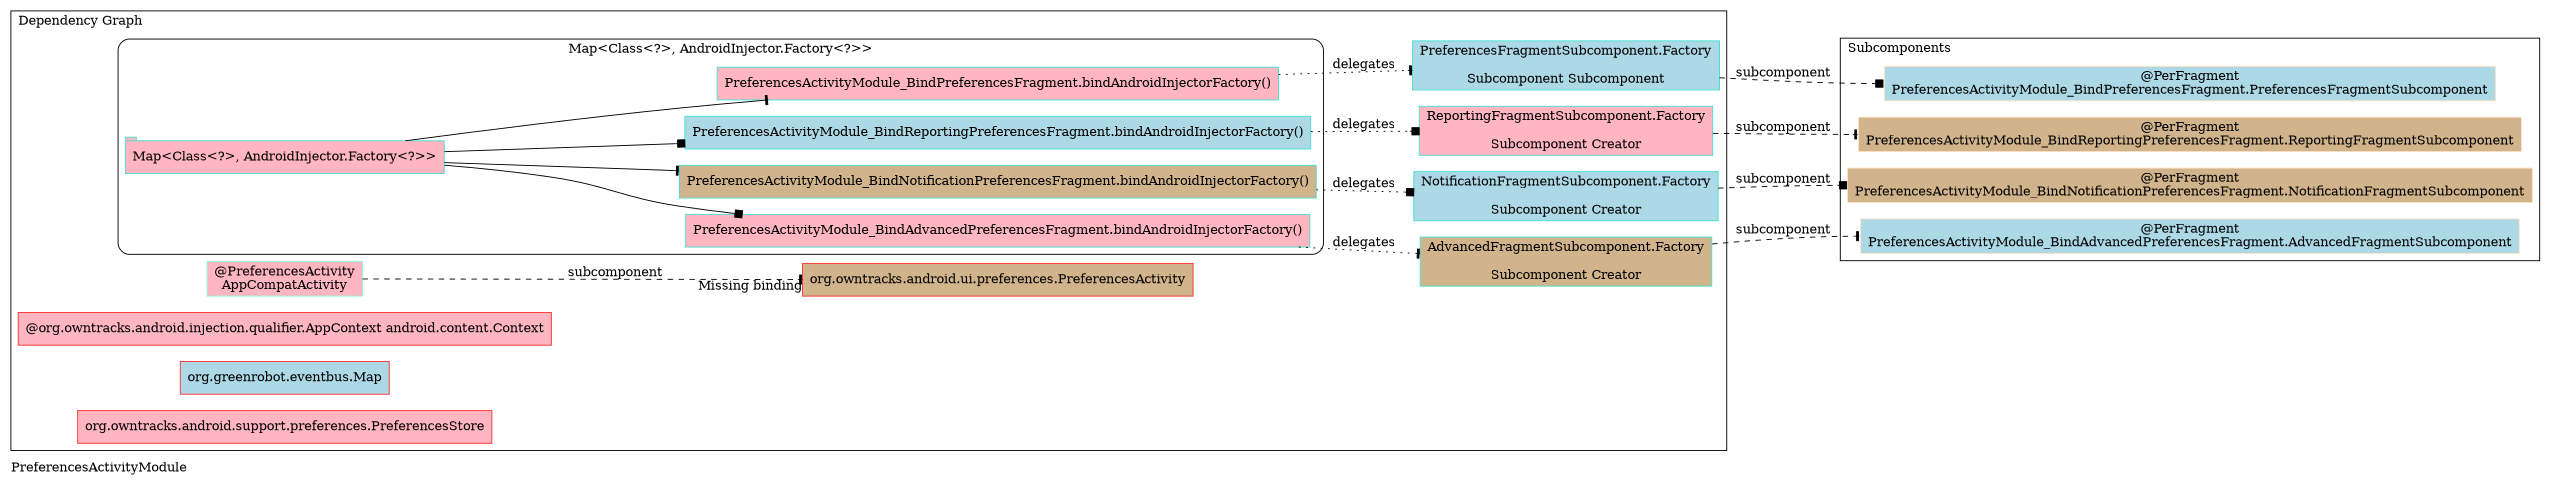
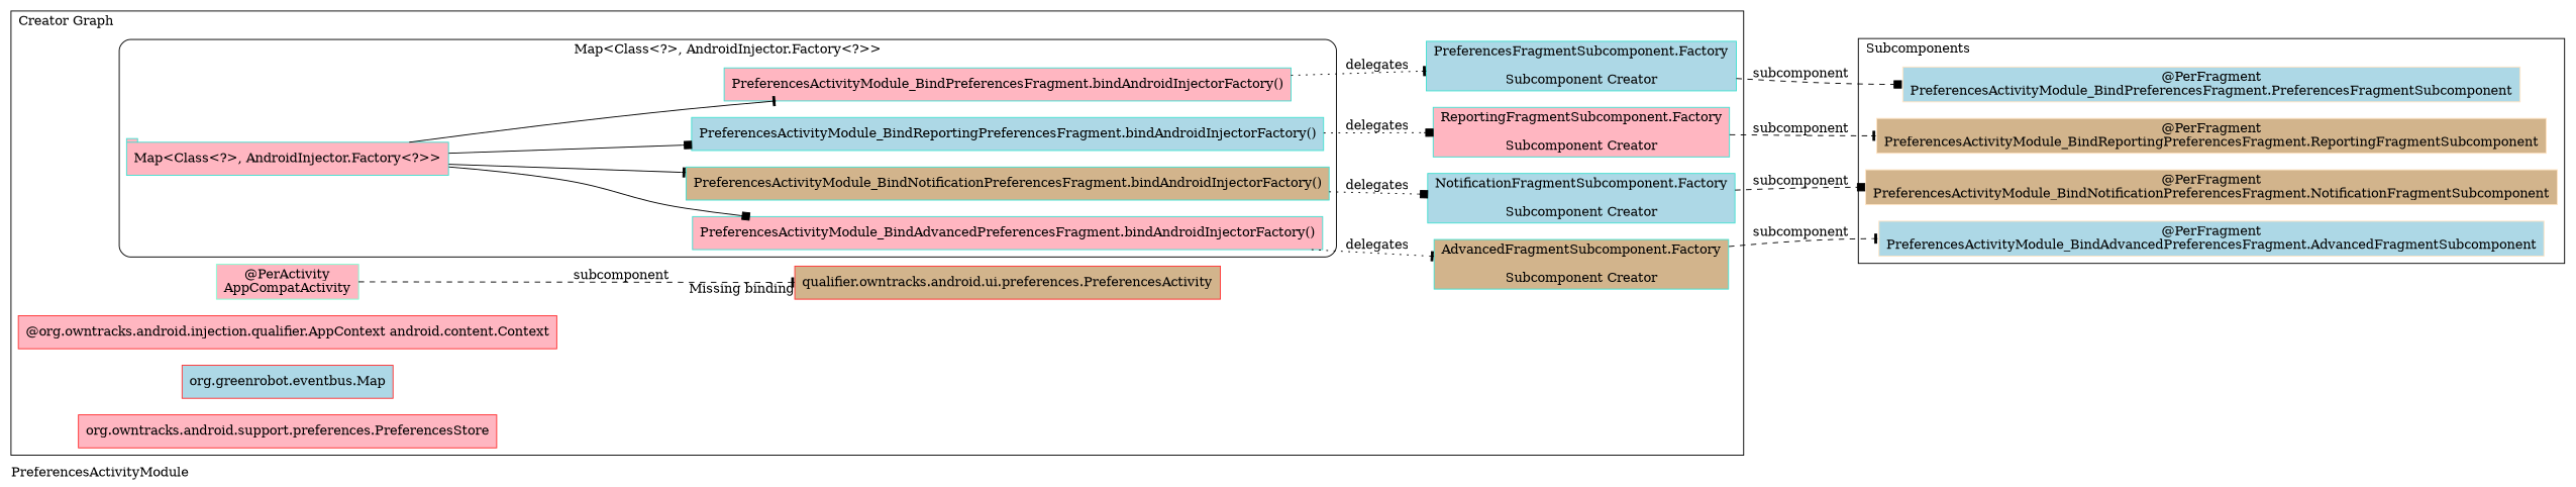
  digraph {
    compound=true
    label=PreferencesActivityModule
    labeljust=l
    rankdir=LR
    node [color=turquoise fillcolor=lightpink shape=rectangle style=filled]
    edge [arrowhead=tee style=dashed]
    n1 [label="PreferencesActivityModule_BindPreferencesFragment.bindAndroidInjectorFactory()"]
    n2 [fillcolor=lightblue label="PreferencesActivityModule_BindReportingPreferencesFragment.bindAndroidInjectorFactory()"]
    n3 [fillcolor=tan label="PreferencesActivityModule_BindNotificationPreferencesFragment.bindAndroidInjectorFactory()"]
    n4 [label="PreferencesActivityModule_BindAdvancedPreferencesFragment.bindAndroidInjectorFactory()"]
    n5 [label="Map<Class<?>, AndroidInjector.Factory<?>>" shape=tab]
-   n6 [color=aquamarine label="@PreferencesActivity\nAppCompatActivity"]
-   n7 [color=firebrick1 fillcolor=tan label="org.owntracks.android.ui.preferences.PreferencesActivity"]
-   n8 [fillcolor=lightblue label="PreferencesFragmentSubcomponent.Factory\n\nSubcomponent Subcomponent"]
+   n6 [color=aquamarine label="@PerActivity\nAppCompatActivity"]
+   n7 [color=firebrick1 fillcolor=tan label="qualifier.owntracks.android.ui.preferences.PreferencesActivity"]
+   n8 [fillcolor=lightblue label="PreferencesFragmentSubcomponent.Factory\n\nSubcomponent Creator"]
    n9 [label="ReportingFragmentSubcomponent.Factory\n\nSubcomponent Creator"]
    n10 [fillcolor=lightblue label="NotificationFragmentSubcomponent.Factory\n\nSubcomponent Creator"]
    n11 [fillcolor=tan label="AdvancedFragmentSubcomponent.Factory\n\nSubcomponent Creator"]
    n12 [color=firebrick1 label="@org.owntracks.android.injection.qualifier.AppContext android.content.Context"]
    n13 [color=firebrick1 fillcolor=lightblue label="org.greenrobot.eventbus.Map"]
    n14 [color=firebrick1 label="org.owntracks.android.support.preferences.PreferencesStore"]
    n15 [color=bisque fillcolor=lightblue label="@PerFragment\nPreferencesActivityModule_BindPreferencesFragment.PreferencesFragmentSubcomponent"]
    n16 [color=bisque fillcolor=tan label="@PerFragment\nPreferencesActivityModule_BindReportingPreferencesFragment.ReportingFragmentSubcomponent"]
    n17 [color=bisque fillcolor=tan label="@PerFragment\nPreferencesActivityModule_BindNotificationPreferencesFragment.NotificationFragmentSubcomponent"]
    n18 [color=bisque fillcolor=lightblue label="@PerFragment\nPreferencesActivityModule_BindAdvancedPreferencesFragment.AdvancedFragmentSubcomponent"]
    subgraph cluster_1 {
      label="Entry Points"
    }
    subgraph cluster_2 {
-     label="Dependency Graph"
+     label="Creator Graph"
      n6
      n7
      n8
      n9
      n10
      n11
      n12
      n13
      n14
      subgraph cluster_3 {
        color=black
        label=<Map<Class<?>, AndroidInjector.Factory<?>>>
        labeljust=c
        style=rounded
        n1
        n2
        n3
        n4
        n5
      }
    }
    subgraph cluster_4 {
      label=Subcomponents
      shape=folder
      n15
      n16
      n17
      n18
    }
    n1 -> n8 [label=delegates style=dotted]
    n2 -> n9 [arrowhead=box label=delegates style=dotted]
    n3 -> n10 [arrowhead=box label=delegates style=dotted]
    n4 -> n11 [label=delegates style=dotted]
    n5 -> n1 [style=""]
    n5 -> n2 [arrowhead=box style=""]
    n5 -> n3 [style=""]
    n5 -> n4 [arrowhead=box style=""]
    n6 -> n7 [arrowType=empty headlabel="Missing binding" label=subcomponent]
    n8 -> n15 [arrowhead=box headport=w label=subcomponent]
    n9 -> n16 [headport=w label=subcomponent]
    n10 -> n17 [arrowhead=box headport=w label=subcomponent]
    n11 -> n18 [headport=w label=subcomponent]
  }
